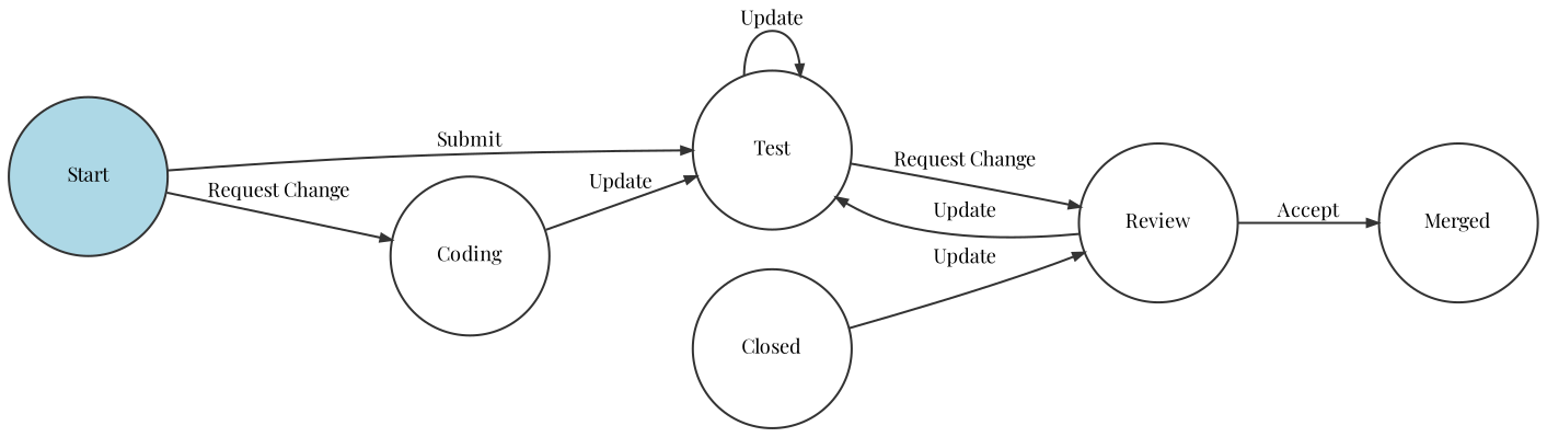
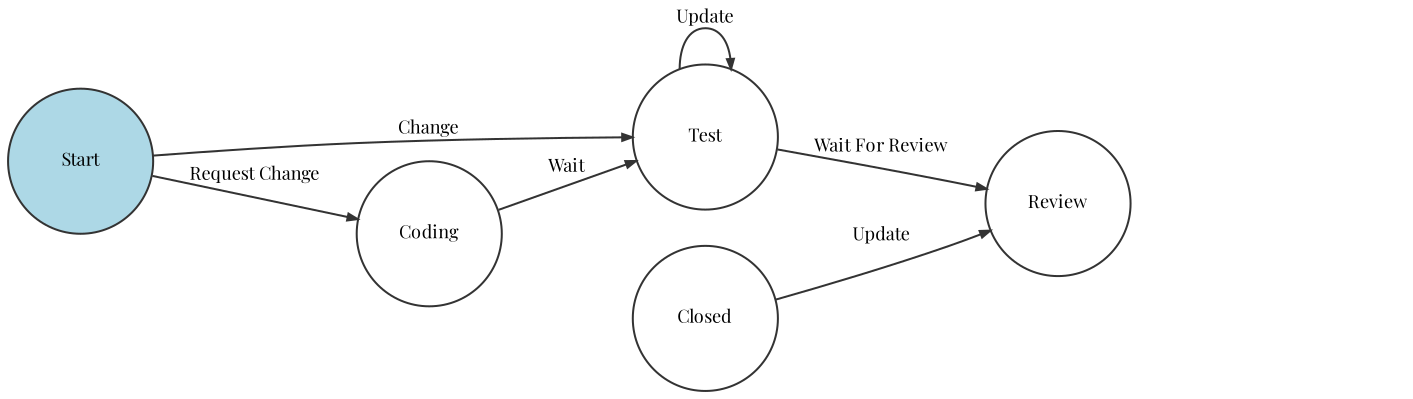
  digraph {
    fontname="Playfair Display"
    rankdir=LR
    node [color="#333333" fillcolor=lightblue fixedsize=false fontname="Playfair Display" fontsize=9 shape=circle]
    edge [arrowhead=normal arrowsize=0.5 color="#333333" fontname="Playfair Display" fontsize=9 style=solid]
    n1 [label=Start style=filled width=1]
    n2 [label=Test width=1]
    n3 [label=Coding width=1]
    n4 [label=Review width=1]
-   n5 [label=Merged width=1]
    n6 [label=Closed width=1]
-   n1 -> n2 [label=Submit]
+   n1 -> n2 [label=Change]
    n1 -> n3 [label="Request Change"]
    n2 -> n2 [label=Update]
-   n2 -> n4 [label="Request Change"]
-   n3 -> n2 [label=Update]
-   n4 -> n2 [label=Update]
-   n4 -> n5 [label=Accept]
+   n2 -> n4 [label="Wait For Review"]
+   n3 -> n2 [label=Wait]
    n6 -> n4 [label=Update]
  }
